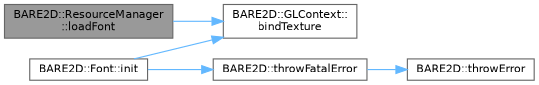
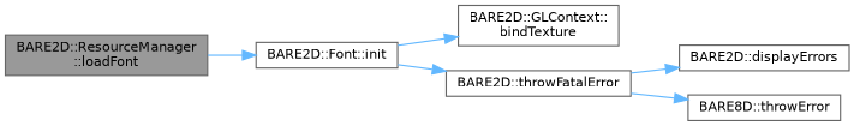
  digraph {
    rankdir=LR
    node [color=grey40 fillcolor=white fontname=Helvetica fontsize=10 shape=box style=filled]
    edge [color=steelblue1 fontname=Helvetica fontsize=10 labelfontname=Helvetica labelfontsize=10 style=solid]
    n1 [color=gray40 fillcolor=grey60 fontcolor=black height=0.2 label="BARE2D::ResourceManager\l::loadFont" width=0.4]
    n2 [height=0.2 label="BARE2D::Font::init" width=0.4]
    n3 [height=0.2 label="BARE2D::GLContext::\lbindTexture" width=0.4]
    n4 [height=0.2 label="BARE2D::throwFatalError" width=0.4]
-   n6 [height=0.2 label="BARE2D::throwError" width=0.4]
-   n1 -> n3
+   n5 [height=0.2 label="BARE2D::displayErrors" width=0.4]
+   n6 [height=0.2 label="BARE8D::throwError" width=0.4]
+   n1 -> n2
    n2 -> n3
    n2 -> n4
+   n4 -> n5
    n4 -> n6
  }
